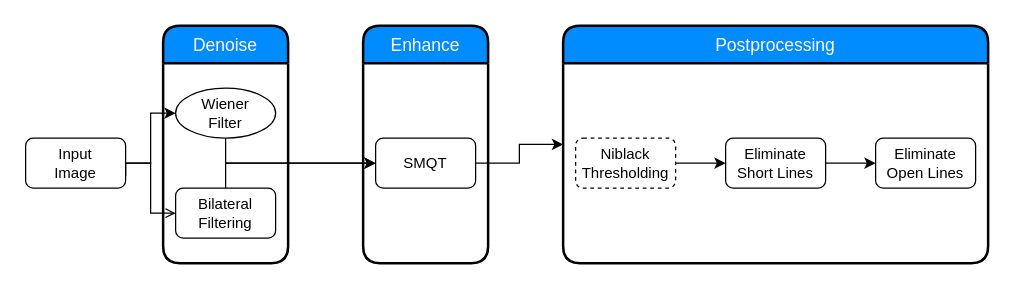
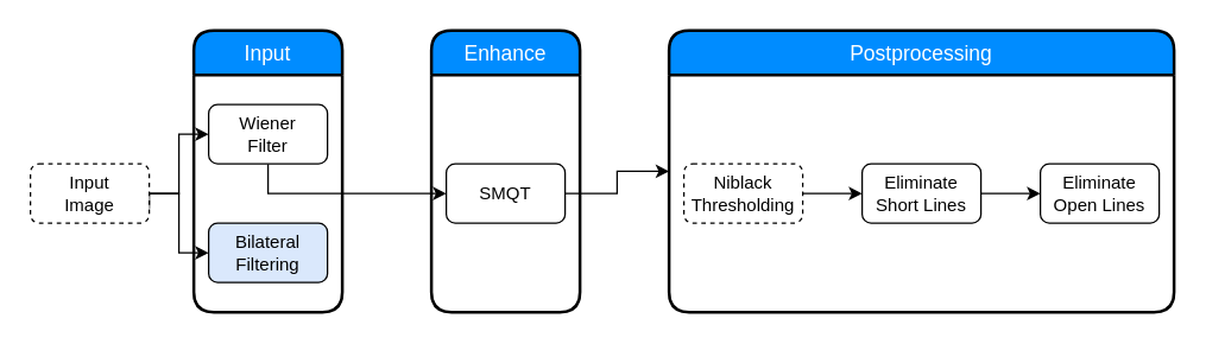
  <mxCell id="0" />
  <mxCell id="1" parent="0" />
  <mxCell id="2" style="edgeStyle=orthogonalEdgeStyle;rounded=0;orthogonalLoop=1;jettySize=auto;html=1;" edge="1" parent="1" source="3"><mxGeometry relative="1" as="geometry"><mxPoint x="300" y="130" as="targetPoint" /><Array as="points"><mxPoint x="180" y="130" /></Array></mxGeometry></mxCell>
- <mxCell id="3" value="Wiener&lt;br&gt;Filter" style="ellipse;whiteSpace=wrap;html=1;" vertex="1" parent="1"><mxGeometry x="140" y="70" width="80" height="40" as="geometry" /></mxCell>
- <mxCell id="4" value="Denoise" style="swimlane;childLayout=stackLayout;horizontal=1;startSize=30;horizontalStack=0;fillColor=#008cff;fontColor=#FFFFFF;rounded=1;fontSize=14;fontStyle=0;strokeWidth=2;resizeParent=0;resizeLast=1;shadow=0;dashed=0;align=center;" vertex="1" parent="1"><mxGeometry x="130" y="20" width="100" height="190" as="geometry" /></mxCell>
- <mxCell id="5" style="edgeStyle=orthogonalEdgeStyle;rounded=0;orthogonalLoop=1;jettySize=auto;html=1;entryX=0;entryY=0.5;entryDx=0;entryDy=0;" edge="1" parent="1" source="6" target="8"><mxGeometry relative="1" as="geometry"><mxPoint x="230" y="130" as="targetPoint" /><Array as="points"><mxPoint x="180" y="130" /></Array></mxGeometry></mxCell>
- <mxCell id="6" value="Bilateral&lt;br&gt;Filtering" style="rounded=1;whiteSpace=wrap;html=1;" vertex="1" parent="1"><mxGeometry x="140" y="150" width="80" height="40" as="geometry" /></mxCell>
+ <mxCell id="3" value="Wiener&lt;br&gt;Filter" style="rounded=1;whiteSpace=wrap;html=1;" vertex="1" parent="1"><mxGeometry x="140" y="70" width="80" height="40" as="geometry" /></mxCell>
+ <mxCell id="4" value="Input" style="swimlane;childLayout=stackLayout;horizontal=1;startSize=30;horizontalStack=0;fillColor=#008cff;fontColor=#FFFFFF;rounded=1;fontSize=14;fontStyle=0;strokeWidth=2;resizeParent=0;resizeLast=1;shadow=0;dashed=0;align=center;" vertex="1" parent="1"><mxGeometry x="130" y="20" width="100" height="190" as="geometry" /></mxCell>
+ <mxCell id="6" value="Bilateral&lt;br&gt;Filtering" style="rounded=1;whiteSpace=wrap;html=1;fillColor=#dae8fc;" vertex="1" parent="1"><mxGeometry x="140" y="150" width="80" height="40" as="geometry" /></mxCell>
  <mxCell id="7" style="edgeStyle=orthogonalEdgeStyle;rounded=0;orthogonalLoop=1;jettySize=auto;html=1;exitX=1;exitY=0.5;exitDx=0;exitDy=0;" edge="1" parent="1" source="8" target="15"><mxGeometry relative="1" as="geometry" /></mxCell>
  <mxCell id="8" value="SMQT" style="rounded=1;whiteSpace=wrap;html=1;" vertex="1" parent="1"><mxGeometry x="300" y="110" width="80" height="40" as="geometry" /></mxCell>
  <mxCell id="9" style="edgeStyle=orthogonalEdgeStyle;rounded=0;orthogonalLoop=1;jettySize=auto;html=1;exitX=1;exitY=0.5;exitDx=0;exitDy=0;" edge="1" parent="1" source="10"><mxGeometry relative="1" as="geometry"><mxPoint x="580" y="130" as="targetPoint" /></mxGeometry></mxCell>
  <mxCell id="10" value="Niblack&lt;br&gt;Thresholding" style="rounded=1;whiteSpace=wrap;html=1;dashed=1;" vertex="1" parent="1"><mxGeometry x="460" y="110" width="80" height="40" as="geometry" /></mxCell>
  <mxCell id="11" style="edgeStyle=orthogonalEdgeStyle;rounded=0;orthogonalLoop=1;jettySize=auto;html=1;exitX=1;exitY=0.5;exitDx=0;exitDy=0;" edge="1" parent="1" source="12"><mxGeometry relative="1" as="geometry"><mxPoint x="700" y="130" as="targetPoint" /></mxGeometry></mxCell>
  <mxCell id="12" value="Eliminate&lt;br&gt;Short Lines" style="rounded=1;whiteSpace=wrap;html=1;" vertex="1" parent="1"><mxGeometry x="580" y="110" width="80" height="40" as="geometry" /></mxCell>
  <mxCell id="13" value="Eliminate&lt;br&gt;Open Lines" style="rounded=1;whiteSpace=wrap;html=1;" vertex="1" parent="1"><mxGeometry x="700" y="110" width="80" height="40" as="geometry" /></mxCell>
  <mxCell id="14" value="Enhance" style="swimlane;childLayout=stackLayout;horizontal=1;startSize=30;horizontalStack=0;fillColor=#008cff;fontColor=#FFFFFF;rounded=1;fontSize=14;fontStyle=0;strokeWidth=2;resizeParent=0;resizeLast=1;shadow=0;dashed=0;align=center;" vertex="1" parent="1"><mxGeometry x="290" y="20" width="100" height="190" as="geometry" /></mxCell>
  <mxCell id="15" value="Postprocessing" style="swimlane;childLayout=stackLayout;horizontal=1;startSize=30;horizontalStack=0;fillColor=#008cff;fontColor=#FFFFFF;rounded=1;fontSize=14;fontStyle=0;strokeWidth=2;resizeParent=0;resizeLast=1;shadow=0;dashed=0;align=center;" vertex="1" parent="1"><mxGeometry x="450" y="20" width="340" height="190" as="geometry" /></mxCell>
  <mxCell id="16" style="edgeStyle=orthogonalEdgeStyle;rounded=0;orthogonalLoop=1;jettySize=auto;html=1;exitX=1;exitY=0.5;exitDx=0;exitDy=0;entryX=0;entryY=0.5;entryDx=0;entryDy=0;" edge="1" parent="1" source="18" target="3"><mxGeometry relative="1" as="geometry" /></mxCell>
- <mxCell id="17" style="edgeStyle=orthogonalEdgeStyle;rounded=0;orthogonalLoop=1;jettySize=auto;html=1;exitX=1;exitY=0.75;exitDx=0;exitDy=0;entryX=0;entryY=0.5;entryDx=0;entryDy=0;endArrow=open;" edge="1" parent="1" source="18" target="6"><mxGeometry relative="1" as="geometry"><Array as="points"><mxPoint x="100" y="130" /><mxPoint x="120" y="130" /><mxPoint x="120" y="170" /></Array></mxGeometry></mxCell>
- <mxCell id="18" value="Input&lt;br&gt;Image" style="rounded=1;whiteSpace=wrap;html=1;" vertex="1" parent="1"><mxGeometry x="20" y="110" width="80" height="40" as="geometry" /></mxCell>
+ <mxCell id="17" style="edgeStyle=orthogonalEdgeStyle;rounded=0;orthogonalLoop=1;jettySize=auto;html=1;exitX=1;exitY=0.75;exitDx=0;exitDy=0;entryX=0;entryY=0.5;entryDx=0;entryDy=0;" edge="1" parent="1" source="18" target="6"><mxGeometry relative="1" as="geometry"><Array as="points"><mxPoint x="100" y="130" /><mxPoint x="120" y="130" /><mxPoint x="120" y="170" /></Array></mxGeometry></mxCell>
+ <mxCell id="18" value="Input&lt;br&gt;Image" style="rounded=1;whiteSpace=wrap;html=1;dashed=1;" vertex="1" parent="1"><mxGeometry x="20" y="110" width="80" height="40" as="geometry" /></mxCell>
